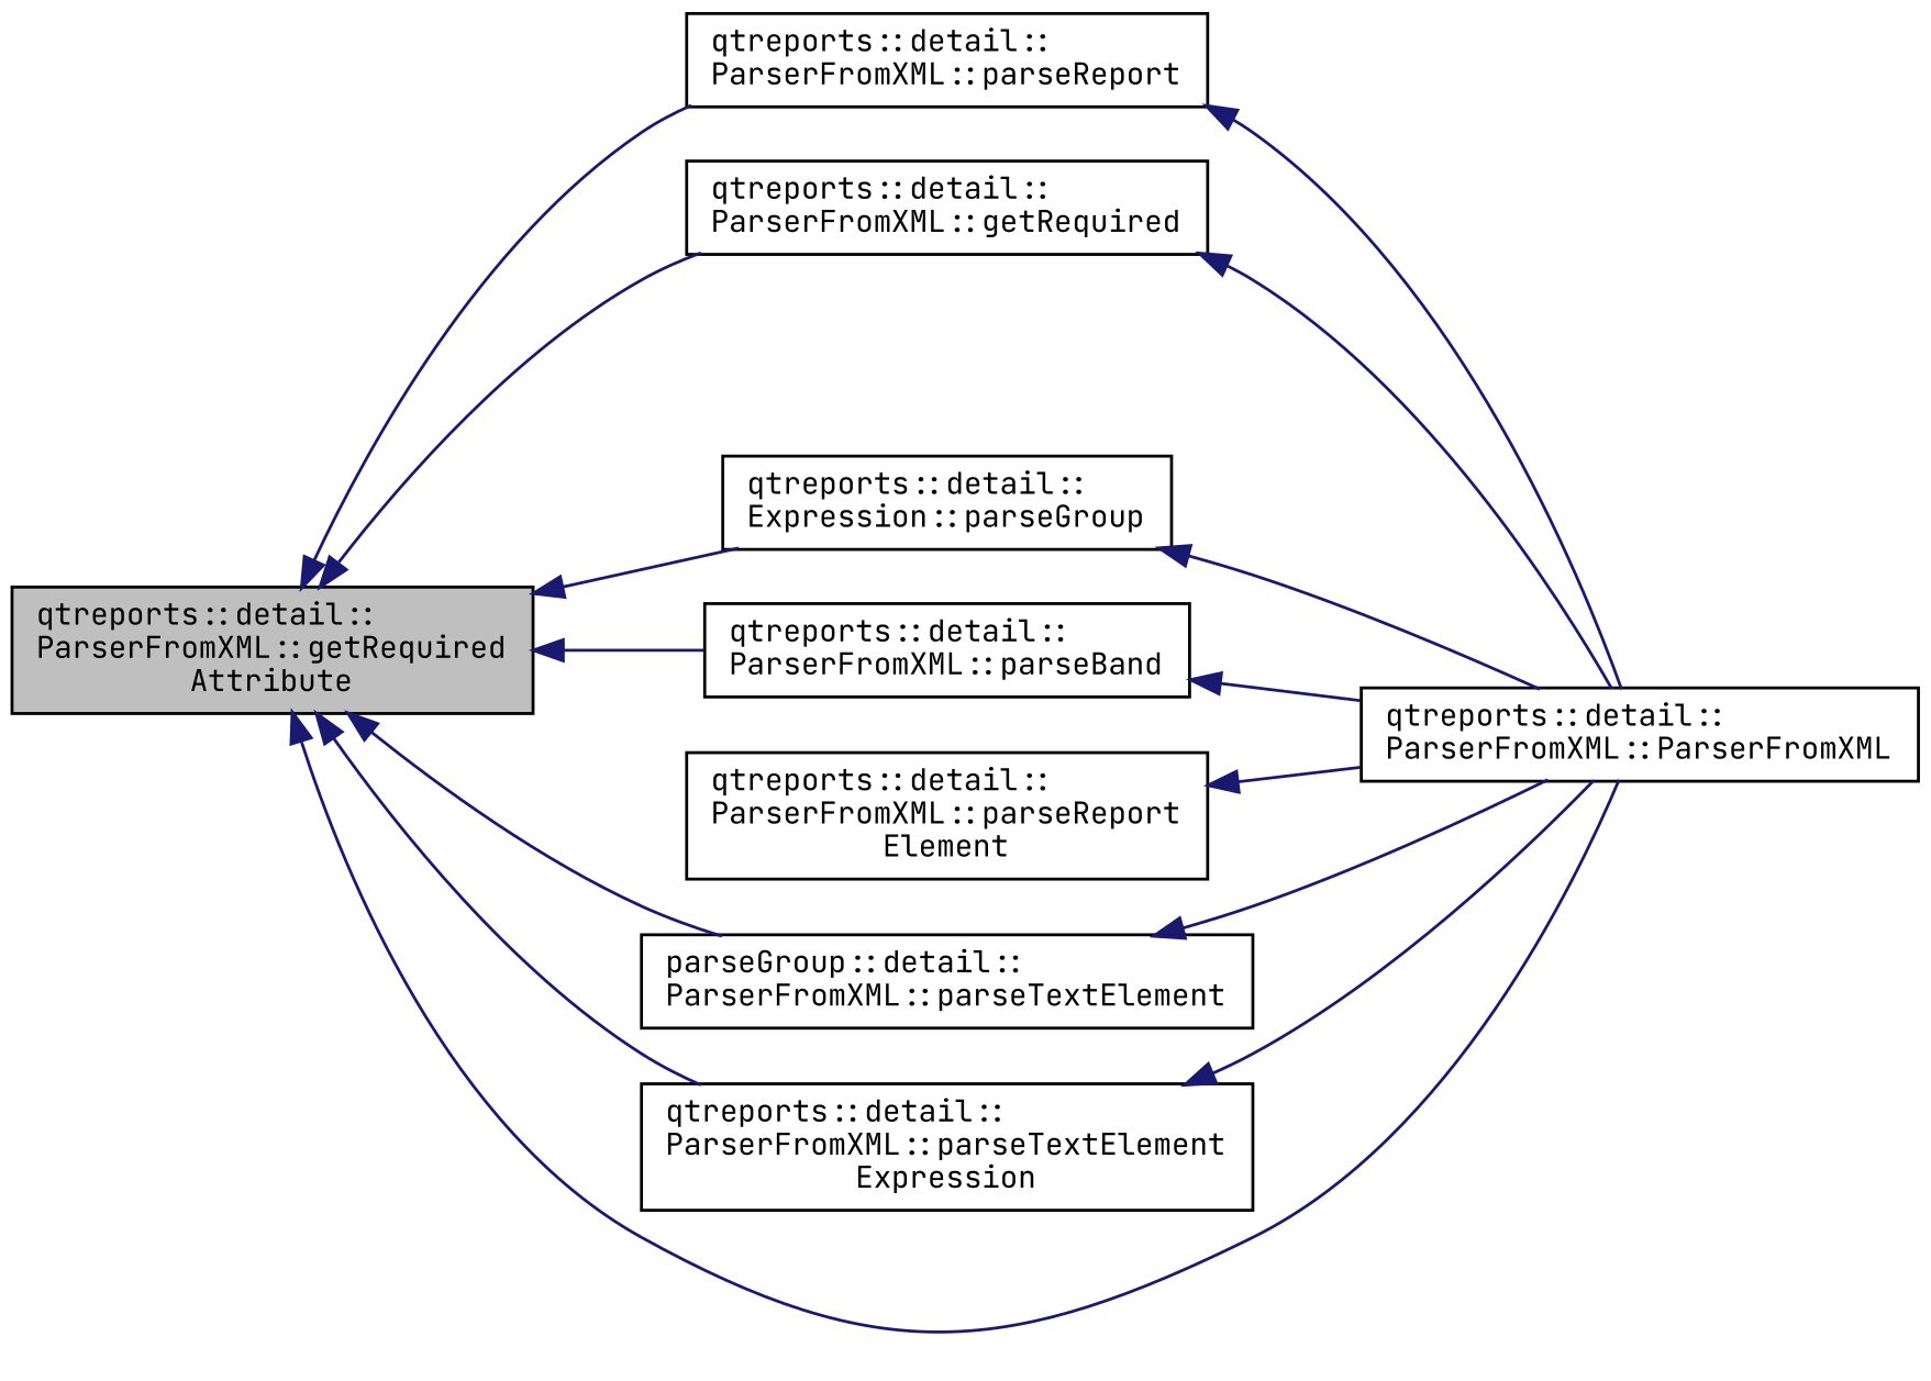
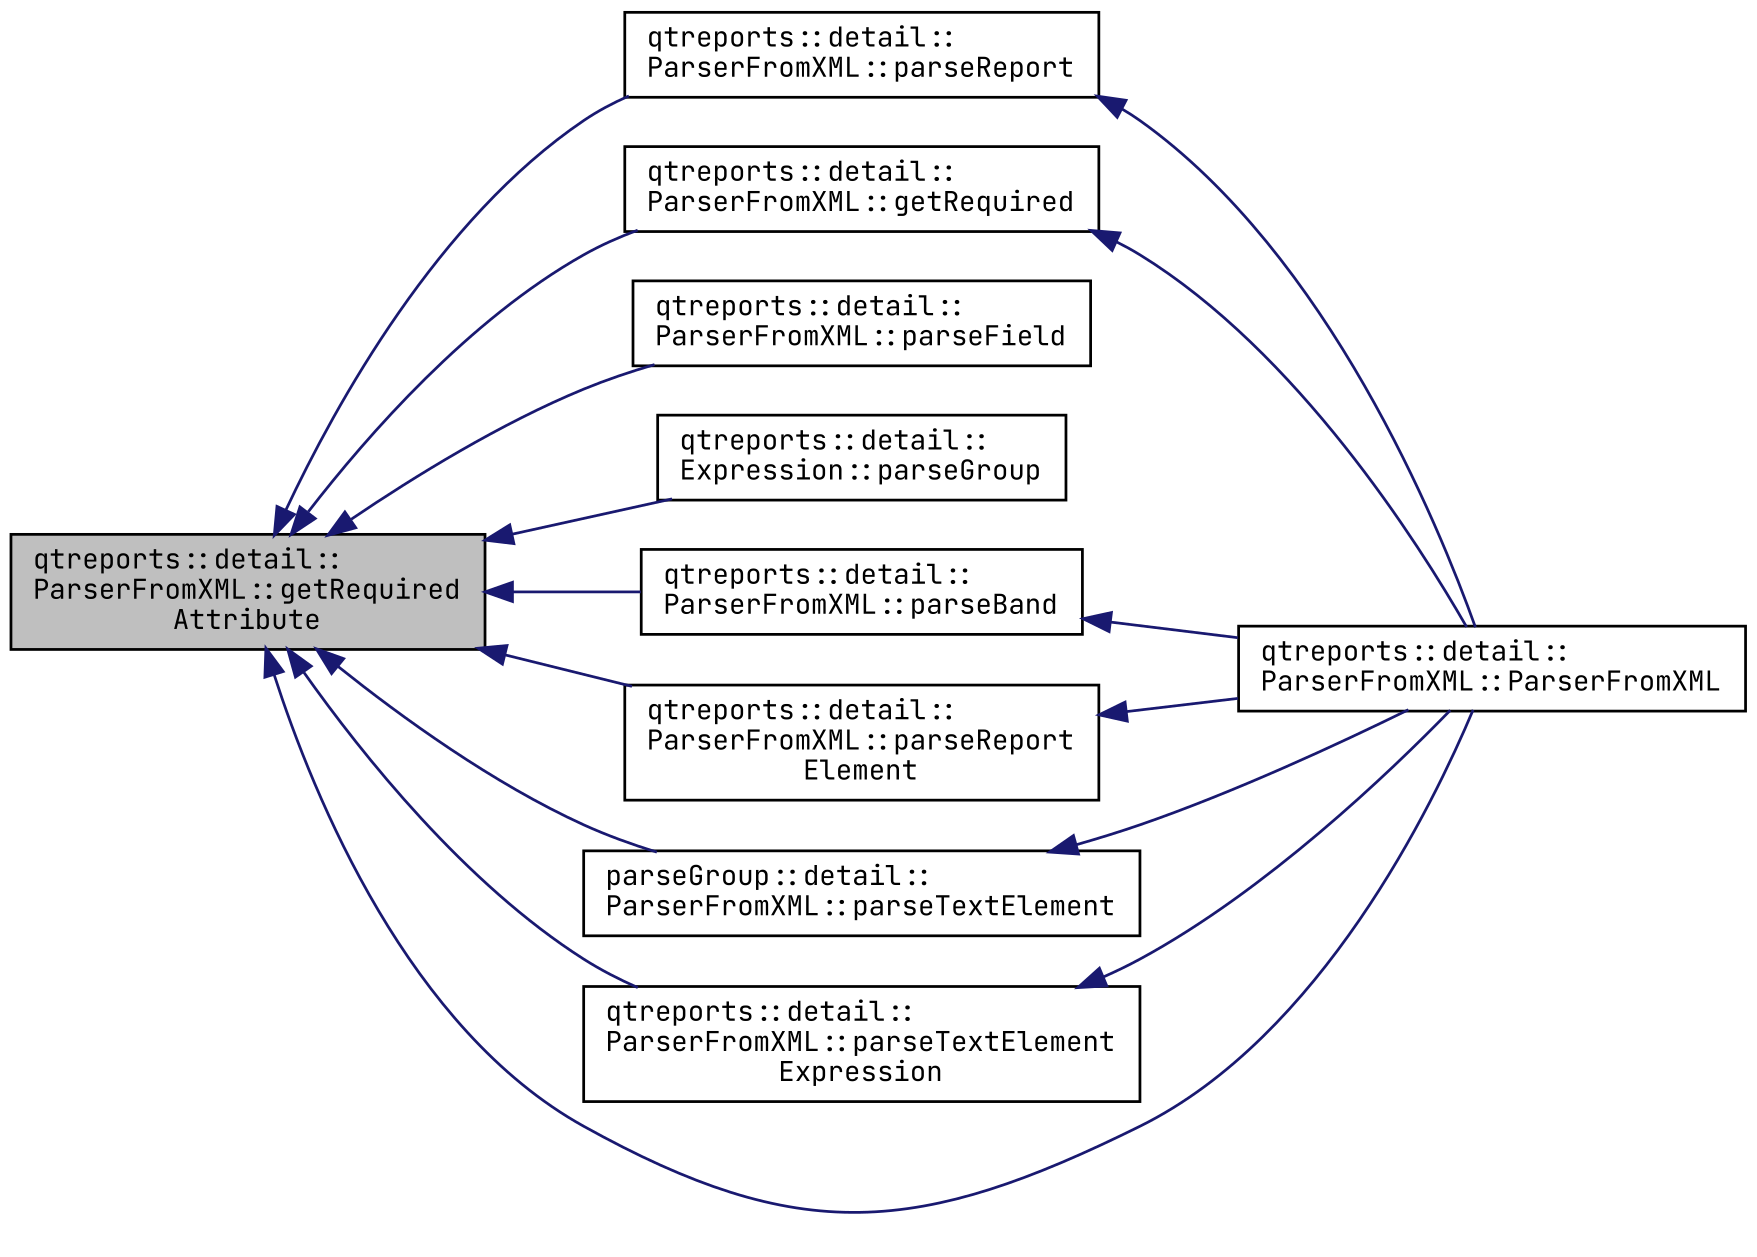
  digraph {
    fontname="JetBrains Mono"
    rankdir=LR
    node [color=black fontname="JetBrains Mono" fontsize=10 shape=record]
    edge [color=midnightblue dir=back fontname="JetBrains Mono" fontsize=10 labelfontname=Helvetica labelfontsize=10 style=solid]
    n1 [fillcolor=grey75 fontcolor=black height=0.2 label="qtreports::detail::\lParserFromXML::getRequired\lAttribute" style=filled width=0.4]
    n2 [height=0.2 label="qtreports::detail::\lParserFromXML::parseReport" width=0.4]
    n3 [height=0.2 label="qtreports::detail::\lParserFromXML::getRequired" width=0.4]
+   n4 [height=0.2 label="qtreports::detail::\lParserFromXML::parseField" width=0.4]
    n5 [height=0.2 label="qtreports::detail::\lExpression::parseGroup" width=0.4]
    n6 [height=0.2 label="qtreports::detail::\lParserFromXML::parseBand" width=0.4]
    n7 [height=0.2 label="qtreports::detail::\lParserFromXML::parseReport\lElement" width=0.4]
    n8 [height=0.2 label="parseGroup::detail::\lParserFromXML::parseTextElement" width=0.4]
    n9 [height=0.2 label="qtreports::detail::\lParserFromXML::parseTextElement\lExpression" width=0.4]
    n10 [height=0.2 label="qtreports::detail::\lParserFromXML::ParserFromXML" width=0.4]
    n1 -> n2
    n1 -> n3
+   n1 -> n4
    n1 -> n5
    n1 -> n6
+   n1 -> n7
    n1 -> n8
    n1 -> n9
    n1 -> n10
    n2 -> n10
    n3 -> n10
-   n5 -> n10
    n6 -> n10
    n7 -> n10
    n8 -> n10
    n9 -> n10
  }
